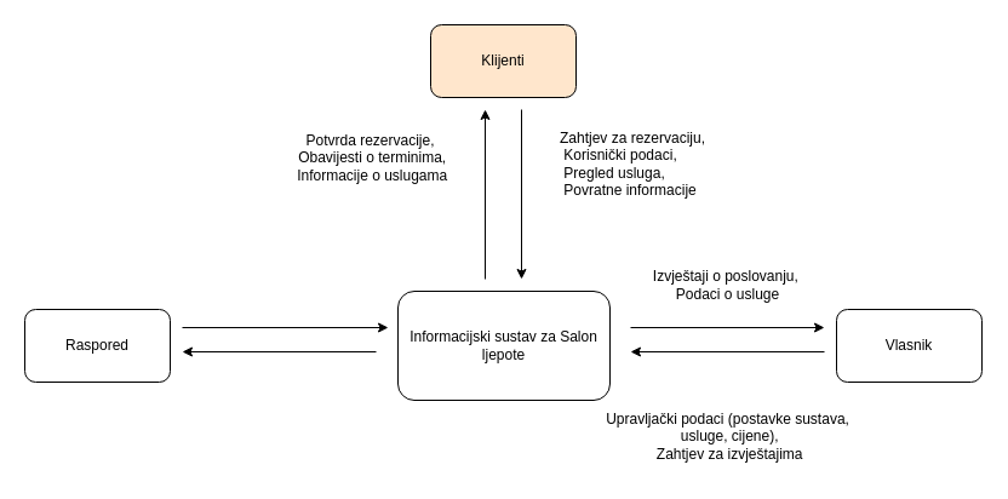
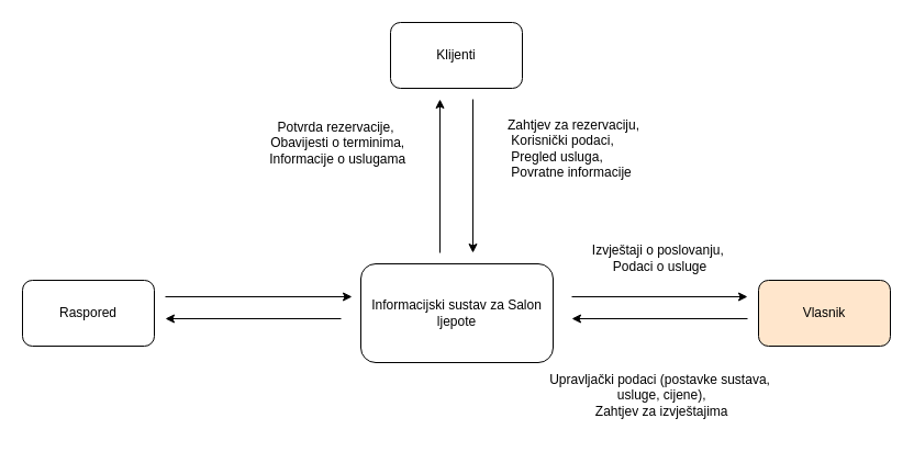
  <mxCell id="0" />
  <mxCell id="1" parent="0" />
  <mxCell id="2" value="Informacijski sustav za Salon ljepote" style="rounded=1;whiteSpace=wrap;html=1;" parent="1" vertex="1"><mxGeometry x="328" y="240" width="175" height="90" as="geometry" /></mxCell>
- <mxCell id="3" value="Klijenti" style="rounded=1;whiteSpace=wrap;html=1;fillColor=#ffe6cc;" parent="1" vertex="1"><mxGeometry x="355" y="20" width="120" height="60" as="geometry" /></mxCell>
+ <mxCell id="3" value="Klijenti" style="rounded=1;whiteSpace=wrap;html=1;" parent="1" vertex="1"><mxGeometry x="355" y="20" width="120" height="60" as="geometry" /></mxCell>
  <mxCell id="4" value="Raspored" style="rounded=1;whiteSpace=wrap;html=1;" parent="1" vertex="1"><mxGeometry x="20" y="255" width="120" height="60" as="geometry" /></mxCell>
- <mxCell id="5" value="Vlasnik" style="rounded=1;whiteSpace=wrap;html=1;" parent="1" vertex="1"><mxGeometry x="690" y="255" width="120" height="60" as="geometry" /></mxCell>
+ <mxCell id="5" value="Vlasnik" style="rounded=1;whiteSpace=wrap;html=1;fillColor=#ffe6cc;" parent="1" vertex="1"><mxGeometry x="690" y="255" width="120" height="60" as="geometry" /></mxCell>
  <mxCell id="6" value="" style="endArrow=classic;html=1;rounded=0;" parent="1" edge="1"><mxGeometry width="50" height="50" relative="1" as="geometry"><mxPoint x="400" y="230" as="sourcePoint" /><mxPoint x="400" y="90" as="targetPoint" /></mxGeometry></mxCell>
  <mxCell id="7" value="" style="endArrow=classic;html=1;rounded=0;" parent="1" edge="1"><mxGeometry width="50" height="50" relative="1" as="geometry"><mxPoint x="430" y="90" as="sourcePoint" /><mxPoint x="430" y="230" as="targetPoint" /></mxGeometry></mxCell>
  <mxCell id="8" value="" style="endArrow=classic;html=1;rounded=0;" parent="1" edge="1"><mxGeometry width="50" height="50" relative="1" as="geometry"><mxPoint x="150" y="270" as="sourcePoint" /><mxPoint x="320" y="270" as="targetPoint" /></mxGeometry></mxCell>
  <mxCell id="9" value="" style="endArrow=classic;html=1;rounded=0;" parent="1" edge="1"><mxGeometry width="50" height="50" relative="1" as="geometry"><mxPoint x="310" y="290" as="sourcePoint" /><mxPoint x="150" y="290" as="targetPoint" /></mxGeometry></mxCell>
  <mxCell id="10" value="" style="endArrow=classic;html=1;rounded=0;" parent="1" edge="1"><mxGeometry width="50" height="50" relative="1" as="geometry"><mxPoint x="520" y="270" as="sourcePoint" /><mxPoint x="680" y="270" as="targetPoint" /></mxGeometry></mxCell>
  <mxCell id="11" value="" style="endArrow=classic;html=1;rounded=0;" parent="1" edge="1"><mxGeometry width="50" height="50" relative="1" as="geometry"><mxPoint x="680" y="290" as="sourcePoint" /><mxPoint x="520" y="290" as="targetPoint" /></mxGeometry></mxCell>
  <mxCell id="12" value="Zahtjev za rezervaciju,&lt;div&gt;&amp;nbsp;Korisnički podaci,&lt;/div&gt;&lt;div&gt;&amp;nbsp;Pregled usluga,&lt;/div&gt;&lt;div&gt;&amp;nbsp;Povratne informacije&lt;/div&gt;" style="text;whiteSpace=wrap;html=1;" parent="1" vertex="1"><mxGeometry x="460" y="100" width="140" height="80" as="geometry" /></mxCell>
  <mxCell id="13" value="Potvrda rezervacije,&lt;div&gt;&amp;nbsp;Obavijesti o terminima,&lt;/div&gt;&lt;div&gt;&amp;nbsp;Informacije o uslugama&lt;/div&gt;" style="text;html=1;align=center;verticalAlign=middle;resizable=0;points=[];autosize=1;strokeColor=none;fillColor=none;" parent="1" vertex="1"><mxGeometry x="230" y="100" width="150" height="60" as="geometry" /></mxCell>
  <mxCell id="14" value="Upravljački podaci (postavke sustava,&lt;div&gt;&amp;nbsp;usluge, cijene),&lt;div&gt;&amp;nbsp;Zahtjev za izvještajima&lt;/div&gt;&lt;/div&gt;" style="text;html=1;align=center;verticalAlign=middle;resizable=0;points=[];autosize=1;strokeColor=none;fillColor=none;" parent="1" vertex="1"><mxGeometry x="490" y="330" width="220" height="60" as="geometry" /></mxCell>
  <mxCell id="15" value="Izvještaji o poslovanju,&amp;nbsp;&lt;div&gt;Podaci o usluge&lt;/div&gt;" style="text;html=1;align=center;verticalAlign=middle;resizable=0;points=[];autosize=1;strokeColor=none;fillColor=none;" parent="1" vertex="1"><mxGeometry x="525" y="215" width="150" height="40" as="geometry" /></mxCell>
